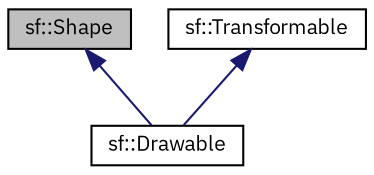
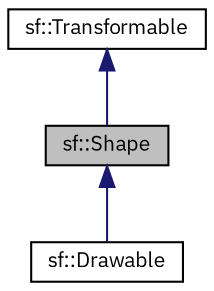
  digraph {
    fontname="IBM Plex Sans"
    node [color=black fillcolor=white fontname="IBM Plex Sans" fontsize=10 shape=record style=filled]
    edge [color=midnightblue dir=back fontname="IBM Plex Sans" fontsize=10 labelfontname=Helvetica labelfontsize=10 style=solid]
    n1 [fillcolor=grey75 fontcolor=black height=0.2 label="sf::Shape" width=0.4]
    n2 [height=0.2 label="sf::Drawable" width=0.4]
    n3 [height=0.2 label="sf::Transformable" width=0.4]
    n1 -> n2
-   n3 -> n2
+   n3 -> n1
  }
